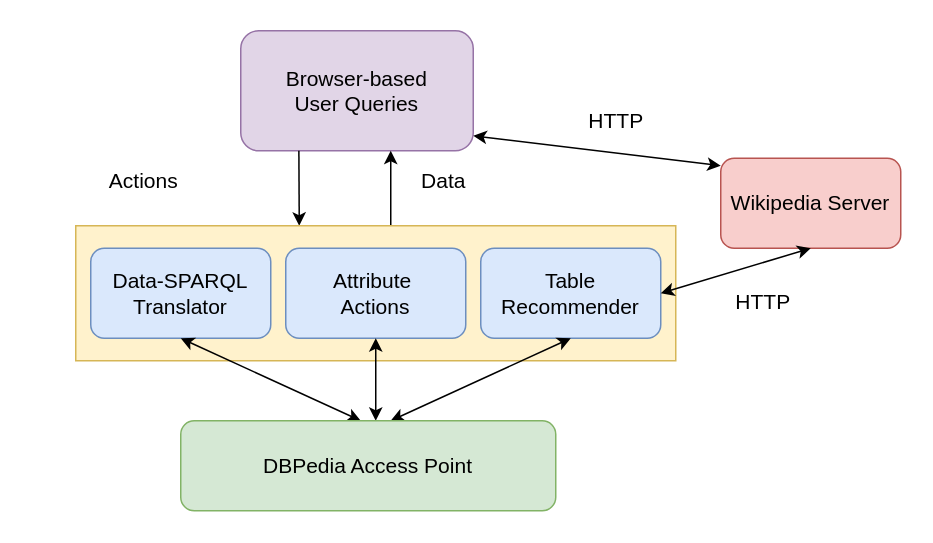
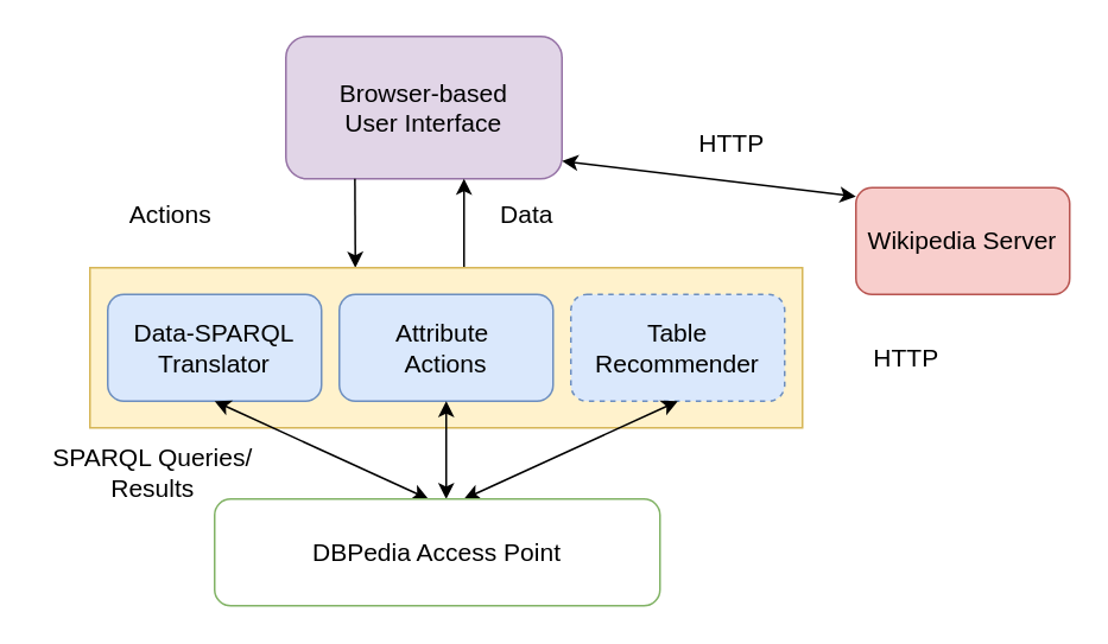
  <mxCell id="0" />
  <mxCell id="1" parent="0" />
- <mxCell id="2" value="&lt;font style=&quot;font-size: 14px&quot;&gt;Browser-based &lt;br&gt;User Queries&lt;/font&gt;" style="rounded=1;whiteSpace=wrap;html=1;fillColor=#e1d5e7;strokeColor=#9673a6;" vertex="1" parent="1"><mxGeometry x="160" y="20" width="155" height="80" as="geometry" /></mxCell>
+ <mxCell id="2" value="&lt;font style=&quot;font-size: 14px&quot;&gt;Browser-based &lt;br&gt;User Interface&lt;/font&gt;" style="rounded=1;whiteSpace=wrap;html=1;fillColor=#e1d5e7;strokeColor=#9673a6;" vertex="1" parent="1"><mxGeometry x="160" y="20" width="155" height="80" as="geometry" /></mxCell>
  <mxCell id="3" value="" style="endArrow=classic;startArrow=classic;html=1;" edge="1" parent="1"><mxGeometry width="50" height="50" relative="1" as="geometry"><mxPoint x="315" y="90" as="sourcePoint" /><mxPoint x="480" y="110" as="targetPoint" /></mxGeometry></mxCell>
  <mxCell id="4" value="&lt;font style=&quot;font-size: 14px&quot;&gt;HTTP&lt;/font&gt;" style="text;html=1;align=center;verticalAlign=middle;resizable=0;points=[];autosize=1;" vertex="1" parent="1"><mxGeometry x="385" y="70" width="50" height="20" as="geometry" /></mxCell>
  <mxCell id="5" value="&lt;font style=&quot;font-size: 14px&quot;&gt;Wikipedia Server&lt;/font&gt;" style="rounded=1;whiteSpace=wrap;html=1;fillColor=#f8cecc;strokeColor=#b85450;" vertex="1" parent="1"><mxGeometry x="480" y="105" width="120" height="60" as="geometry" /></mxCell>
  <mxCell id="6" value="" style="endArrow=classic;html=1;exitX=0.25;exitY=1;exitDx=0;exitDy=0;" edge="1" parent="1" source="2"><mxGeometry width="50" height="50" relative="1" as="geometry"><mxPoint x="290" y="220" as="sourcePoint" /><mxPoint x="199" y="150" as="targetPoint" /><Array as="points" /></mxGeometry></mxCell>
  <mxCell id="7" value="&lt;font style=&quot;font-size: 14px&quot;&gt;Actions&lt;/font&gt;" style="text;html=1;align=center;verticalAlign=middle;resizable=0;points=[];autosize=1;" vertex="1" parent="1"><mxGeometry x="65" y="110" width="60" height="20" as="geometry" /></mxCell>
  <mxCell id="8" value="" style="endArrow=classic;html=1;entryX=0.645;entryY=1;entryDx=0;entryDy=0;entryPerimeter=0;" edge="1" parent="1" target="2"><mxGeometry width="50" height="50" relative="1" as="geometry"><mxPoint x="260" y="150" as="sourcePoint" /><mxPoint x="340" y="170" as="targetPoint" /></mxGeometry></mxCell>
  <mxCell id="9" value="&lt;font style=&quot;font-size: 14px&quot;&gt;Data&lt;/font&gt;" style="text;html=1;align=center;verticalAlign=middle;resizable=0;points=[];autosize=1;" vertex="1" parent="1"><mxGeometry x="270" y="110" width="50" height="20" as="geometry" /></mxCell>
  <mxCell id="10" value="" style="rounded=0;whiteSpace=wrap;html=1;fillColor=#fff2cc;strokeColor=#d6b656;" vertex="1" parent="1"><mxGeometry x="50" y="150" width="400" height="90" as="geometry" /></mxCell>
  <mxCell id="11" value="&lt;font style=&quot;font-size: 14px&quot;&gt;Data-SPARQL&lt;br&gt;Translator&lt;/font&gt;" style="rounded=1;whiteSpace=wrap;html=1;fillColor=#dae8fc;strokeColor=#6c8ebf;" vertex="1" parent="1"><mxGeometry x="60" y="165" width="120" height="60" as="geometry" /></mxCell>
  <mxCell id="12" value="&lt;font style=&quot;font-size: 14px&quot;&gt;Attribute&amp;nbsp;&lt;br&gt;Actions&lt;/font&gt;" style="rounded=1;whiteSpace=wrap;html=1;fillColor=#dae8fc;strokeColor=#6c8ebf;" vertex="1" parent="1"><mxGeometry x="190" y="165" width="120" height="60" as="geometry" /></mxCell>
- <mxCell id="13" value="&lt;font style=&quot;font-size: 14px&quot;&gt;Table&lt;br&gt;Recommender&lt;/font&gt;" style="rounded=1;whiteSpace=wrap;html=1;fillColor=#dae8fc;strokeColor=#6c8ebf;" vertex="1" parent="1"><mxGeometry x="320" y="165" width="120" height="60" as="geometry" /></mxCell>
- <mxCell id="14" value="" style="endArrow=classic;startArrow=classic;html=1;entryX=0.5;entryY=1;entryDx=0;entryDy=0;exitX=1;exitY=0.5;exitDx=0;exitDy=0;" edge="1" parent="1" source="13" target="5"><mxGeometry width="50" height="50" relative="1" as="geometry"><mxPoint x="290" y="180" as="sourcePoint" /><mxPoint x="340" y="130" as="targetPoint" /></mxGeometry></mxCell>
+ <mxCell id="13" value="&lt;font style=&quot;font-size: 14px&quot;&gt;Table&lt;br&gt;Recommender&lt;/font&gt;" style="rounded=1;whiteSpace=wrap;html=1;fillColor=#dae8fc;strokeColor=#6c8ebf;dashed=1;" vertex="1" parent="1"><mxGeometry x="320" y="165" width="120" height="60" as="geometry" /></mxCell>
  <mxCell id="15" value="&lt;font style=&quot;font-size: 14px&quot;&gt;HTTP&lt;/font&gt;" style="text;html=1;align=center;verticalAlign=middle;resizable=0;points=[];autosize=1;" vertex="1" parent="1"><mxGeometry x="483" y="191" width="50" height="20" as="geometry" /></mxCell>
  <mxCell id="16" value="" style="endArrow=classic;startArrow=classic;html=1;entryX=0.5;entryY=1;entryDx=0;entryDy=0;" edge="1" parent="1" target="11"><mxGeometry width="50" height="50" relative="1" as="geometry"><mxPoint x="240" y="280" as="sourcePoint" /><mxPoint x="340" y="130" as="targetPoint" /></mxGeometry></mxCell>
  <mxCell id="17" value="" style="endArrow=classic;startArrow=classic;html=1;entryX=0.5;entryY=1;entryDx=0;entryDy=0;" edge="1" parent="1" target="13"><mxGeometry width="50" height="50" relative="1" as="geometry"><mxPoint x="260" y="280" as="sourcePoint" /><mxPoint x="340" y="130" as="targetPoint" /></mxGeometry></mxCell>
  <mxCell id="18" value="" style="endArrow=classic;startArrow=classic;html=1;entryX=0.5;entryY=1;entryDx=0;entryDy=0;" edge="1" parent="1" target="12"><mxGeometry width="50" height="50" relative="1" as="geometry"><mxPoint x="250" y="280" as="sourcePoint" /><mxPoint x="340" y="130" as="targetPoint" /></mxGeometry></mxCell>
- <mxCell id="20" value="&lt;font style=&quot;font-size: 14px&quot;&gt;DBPedia Access Point&lt;/font&gt;" style="rounded=1;whiteSpace=wrap;html=1;fillColor=#d5e8d4;strokeColor=#82b366;" vertex="1" parent="1"><mxGeometry x="120" y="280" width="250" height="60" as="geometry" /></mxCell>
+ <mxCell id="19" value="&lt;font style=&quot;font-size: 14px&quot;&gt;SPARQL Queries/&lt;br&gt;Results&lt;/font&gt;" style="text;html=1;align=center;verticalAlign=middle;resizable=0;points=[];autosize=1;" vertex="1" parent="1"><mxGeometry x="20" y="250" width="130" height="30" as="geometry" /></mxCell>
+ <mxCell id="20" value="&lt;font style=&quot;font-size: 14px&quot;&gt;DBPedia Access Point&lt;/font&gt;" style="rounded=1;whiteSpace=wrap;html=1;fillColor=#ffffff;strokeColor=#82b366;" vertex="1" parent="1"><mxGeometry x="120" y="280" width="250" height="60" as="geometry" /></mxCell>
  <mxCell id="21" style="edgeStyle=orthogonalEdgeStyle;rounded=0;orthogonalLoop=1;jettySize=auto;html=1;exitX=0.5;exitY=1;exitDx=0;exitDy=0;" edge="1" parent="1" source="20" target="20"><mxGeometry relative="1" as="geometry" /></mxCell>
